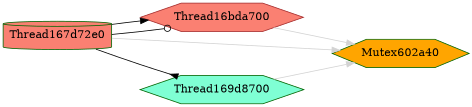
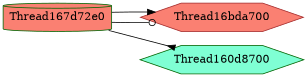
  digraph {
    rankdir=LR
    node [color=darkgreen fillcolor=salmon shape=hexagon style=filled]
    edge [arrowhead=normal]
    Thread16bda700 [color=brown]
-   Mutex602a40 [fillcolor=orange]
-   Thread169d8700 [fillcolor=aquamarine]
+   Thread169d8700 [fillcolor=aquamarine label=Thread160d8700]
    Thread167d72e0 [shape=cylinder]
-   Thread16bda700 -> Mutex602a40 [color=lightgray]
-   Thread169d8700 -> Mutex602a40 [color=lightgray]
    Thread167d72e0 -> Thread16bda700 [arrowhead=odot]
    Thread167d72e0 -> Thread16bda700
-   Thread167d72e0 -> Mutex602a40 [color=lightgray]
    Thread167d72e0 -> Thread169d8700 [arrowhead=inv]
  }
